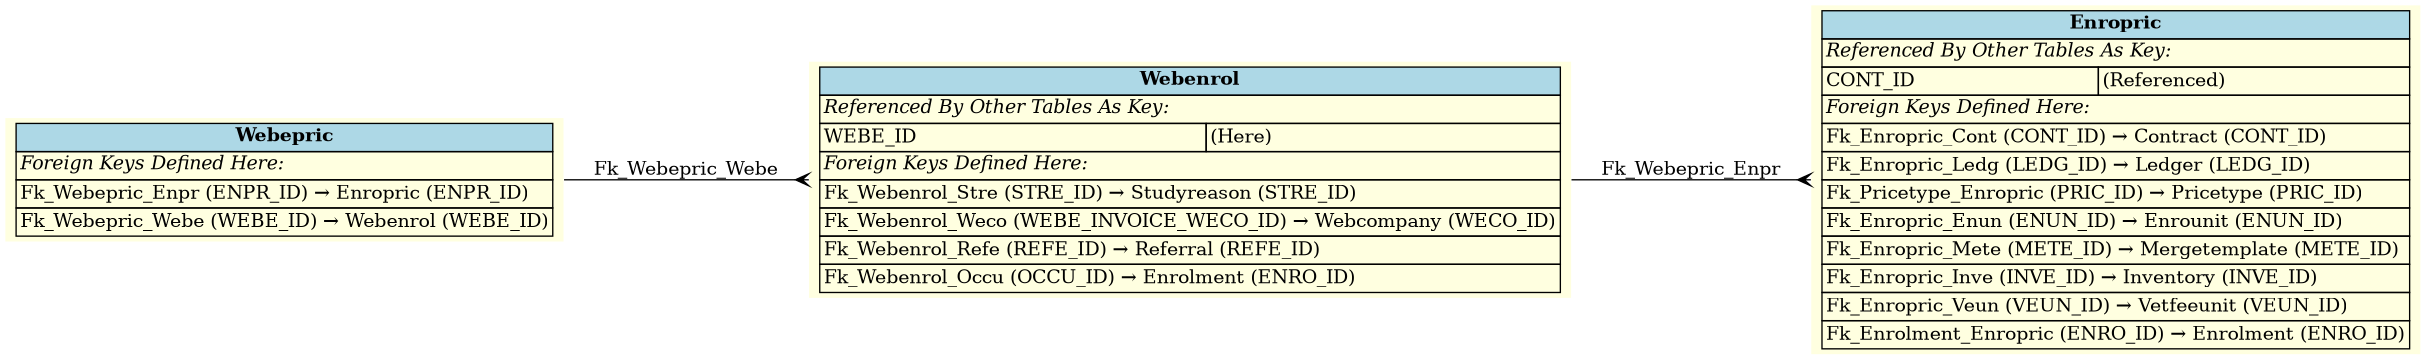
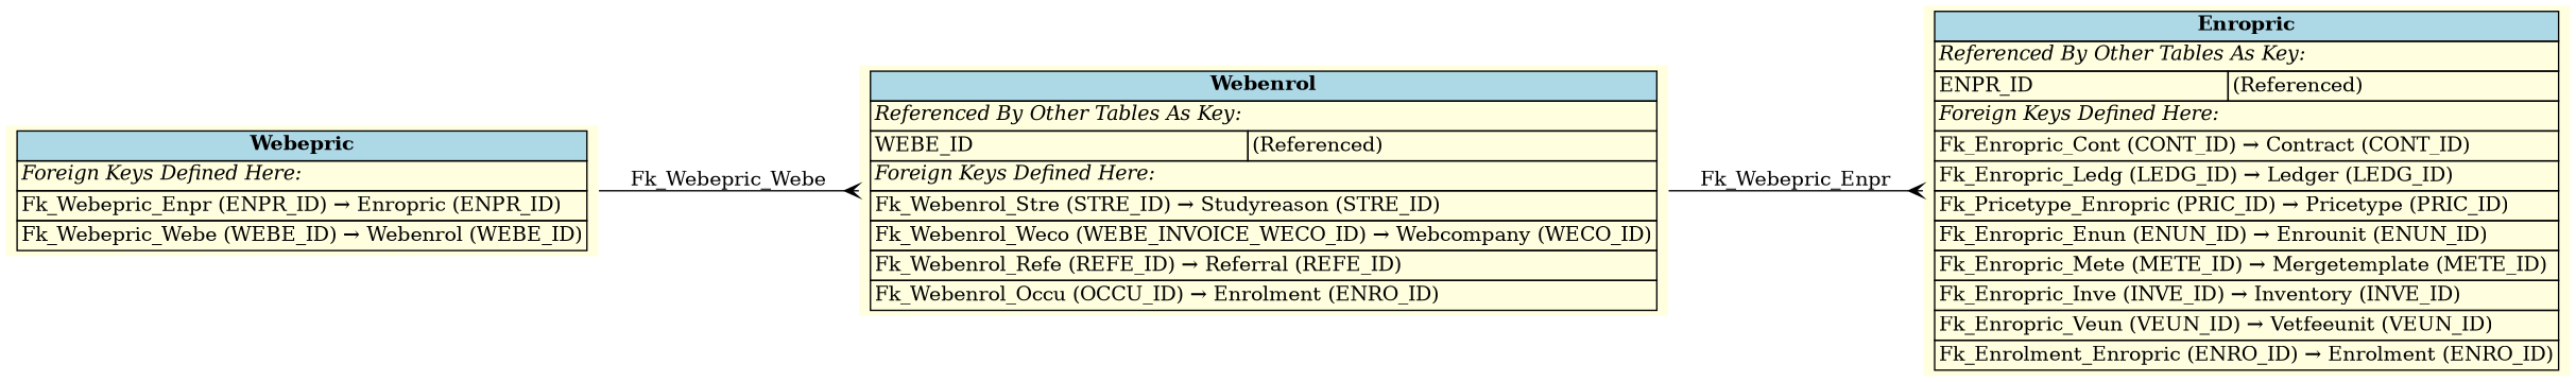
  digraph {
    rankdir=LR
    node [fillcolor=lightyellow shape=plaintext style=filled]
    edge [arrowhead=crow arrowtail=none dir=both labelfontsize=10]
    n1 [label=<     <TABLE BORDER="0" CELLBORDER="1" CELLSPACING="0" BGCOLOR="lightyellow">       <TR><TD COLSPAN="2" BGCOLOR="lightblue"><B>Webepric</B></TD></TR>       <TR><TD COLSPAN="2" ALIGN="LEFT"><I>Foreign Keys Defined Here:</I></TD></TR>       <TR><TD ALIGN="LEFT" COLSPAN="2">Fk_Webepric_Enpr (ENPR_ID) &rarr; Enropric (ENPR_ID)</TD></TR>       <TR><TD ALIGN="LEFT" COLSPAN="2">Fk_Webepric_Webe (WEBE_ID) &rarr; Webenrol (WEBE_ID)</TD></TR>     </TABLE>     >]
-   n2 [label=<     <TABLE BORDER="0" CELLBORDER="1" CELLSPACING="0" BGCOLOR="lightyellow">       <TR><TD COLSPAN="2" BGCOLOR="lightblue"><B>Webenrol</B></TD></TR>       <TR><TD COLSPAN="2" ALIGN="LEFT"><I>Referenced By Other Tables As Key:</I></TD></TR>       <TR><TD ALIGN="LEFT">WEBE_ID</TD><TD ALIGN="LEFT">(Here)</TD></TR>       <TR><TD COLSPAN="2" ALIGN="LEFT"><I>Foreign Keys Defined Here:</I></TD></TR>       <TR><TD ALIGN="LEFT" COLSPAN="2">Fk_Webenrol_Stre (STRE_ID) &rarr; Studyreason (STRE_ID)</TD></TR>       <TR><TD ALIGN="LEFT" COLSPAN="2">Fk_Webenrol_Weco (WEBE_INVOICE_WECO_ID) &rarr; Webcompany (WECO_ID)</TD></TR>       <TR><TD ALIGN="LEFT" COLSPAN="2">Fk_Webenrol_Refe (REFE_ID) &rarr; Referral (REFE_ID)</TD></TR>       <TR><TD ALIGN="LEFT" COLSPAN="2">Fk_Webenrol_Occu (OCCU_ID) &rarr; Enrolment (ENRO_ID)</TD></TR>     </TABLE>     >]
-   n3 [label=<     <TABLE BORDER="0" CELLBORDER="1" CELLSPACING="0" BGCOLOR="lightyellow">       <TR><TD COLSPAN="2" BGCOLOR="lightblue"><B>Enropric</B></TD></TR>       <TR><TD COLSPAN="2" ALIGN="LEFT"><I>Referenced By Other Tables As Key:</I></TD></TR>       <TR><TD ALIGN="LEFT">CONT_ID</TD><TD ALIGN="LEFT">(Referenced)</TD></TR>       <TR><TD COLSPAN="2" ALIGN="LEFT"><I>Foreign Keys Defined Here:</I></TD></TR>       <TR><TD ALIGN="LEFT" COLSPAN="2">Fk_Enropric_Cont (CONT_ID) &rarr; Contract (CONT_ID)</TD></TR>       <TR><TD ALIGN="LEFT" COLSPAN="2">Fk_Enropric_Ledg (LEDG_ID) &rarr; Ledger (LEDG_ID)</TD></TR>       <TR><TD ALIGN="LEFT" COLSPAN="2">Fk_Pricetype_Enropric (PRIC_ID) &rarr; Pricetype (PRIC_ID)</TD></TR>       <TR><TD ALIGN="LEFT" COLSPAN="2">Fk_Enropric_Enun (ENUN_ID) &rarr; Enrounit (ENUN_ID)</TD></TR>       <TR><TD ALIGN="LEFT" COLSPAN="2">Fk_Enropric_Mete (METE_ID) &rarr; Mergetemplate (METE_ID)</TD></TR>       <TR><TD ALIGN="LEFT" COLSPAN="2">Fk_Enropric_Inve (INVE_ID) &rarr; Inventory (INVE_ID)</TD></TR>       <TR><TD ALIGN="LEFT" COLSPAN="2">Fk_Enropric_Veun (VEUN_ID) &rarr; Vetfeeunit (VEUN_ID)</TD></TR>       <TR><TD ALIGN="LEFT" COLSPAN="2">Fk_Enrolment_Enropric (ENRO_ID) &rarr; Enrolment (ENRO_ID)</TD></TR>     </TABLE>     >]
+   n2 [label=<     <TABLE BORDER="0" CELLBORDER="1" CELLSPACING="0" BGCOLOR="lightyellow">       <TR><TD COLSPAN="2" BGCOLOR="lightblue"><B>Webenrol</B></TD></TR>       <TR><TD COLSPAN="2" ALIGN="LEFT"><I>Referenced By Other Tables As Key:</I></TD></TR>       <TR><TD ALIGN="LEFT">WEBE_ID</TD><TD ALIGN="LEFT">(Referenced)</TD></TR>       <TR><TD COLSPAN="2" ALIGN="LEFT"><I>Foreign Keys Defined Here:</I></TD></TR>       <TR><TD ALIGN="LEFT" COLSPAN="2">Fk_Webenrol_Stre (STRE_ID) &rarr; Studyreason (STRE_ID)</TD></TR>       <TR><TD ALIGN="LEFT" COLSPAN="2">Fk_Webenrol_Weco (WEBE_INVOICE_WECO_ID) &rarr; Webcompany (WECO_ID)</TD></TR>       <TR><TD ALIGN="LEFT" COLSPAN="2">Fk_Webenrol_Refe (REFE_ID) &rarr; Referral (REFE_ID)</TD></TR>       <TR><TD ALIGN="LEFT" COLSPAN="2">Fk_Webenrol_Occu (OCCU_ID) &rarr; Enrolment (ENRO_ID)</TD></TR>     </TABLE>     >]
+   n3 [label=<     <TABLE BORDER="0" CELLBORDER="1" CELLSPACING="0" BGCOLOR="lightyellow">       <TR><TD COLSPAN="2" BGCOLOR="lightblue"><B>Enropric</B></TD></TR>       <TR><TD COLSPAN="2" ALIGN="LEFT"><I>Referenced By Other Tables As Key:</I></TD></TR>       <TR><TD ALIGN="LEFT">ENPR_ID</TD><TD ALIGN="LEFT">(Referenced)</TD></TR>       <TR><TD COLSPAN="2" ALIGN="LEFT"><I>Foreign Keys Defined Here:</I></TD></TR>       <TR><TD ALIGN="LEFT" COLSPAN="2">Fk_Enropric_Cont (CONT_ID) &rarr; Contract (CONT_ID)</TD></TR>       <TR><TD ALIGN="LEFT" COLSPAN="2">Fk_Enropric_Ledg (LEDG_ID) &rarr; Ledger (LEDG_ID)</TD></TR>       <TR><TD ALIGN="LEFT" COLSPAN="2">Fk_Pricetype_Enropric (PRIC_ID) &rarr; Pricetype (PRIC_ID)</TD></TR>       <TR><TD ALIGN="LEFT" COLSPAN="2">Fk_Enropric_Enun (ENUN_ID) &rarr; Enrounit (ENUN_ID)</TD></TR>       <TR><TD ALIGN="LEFT" COLSPAN="2">Fk_Enropric_Mete (METE_ID) &rarr; Mergetemplate (METE_ID)</TD></TR>       <TR><TD ALIGN="LEFT" COLSPAN="2">Fk_Enropric_Inve (INVE_ID) &rarr; Inventory (INVE_ID)</TD></TR>       <TR><TD ALIGN="LEFT" COLSPAN="2">Fk_Enropric_Veun (VEUN_ID) &rarr; Vetfeeunit (VEUN_ID)</TD></TR>       <TR><TD ALIGN="LEFT" COLSPAN="2">Fk_Enrolment_Enropric (ENRO_ID) &rarr; Enrolment (ENRO_ID)</TD></TR>     </TABLE>     >]
    n1 -> n2 [label=" Fk_Webepric_Webe "]
    n2 -> n3 [label=" Fk_Webepric_Enpr "]
  }
